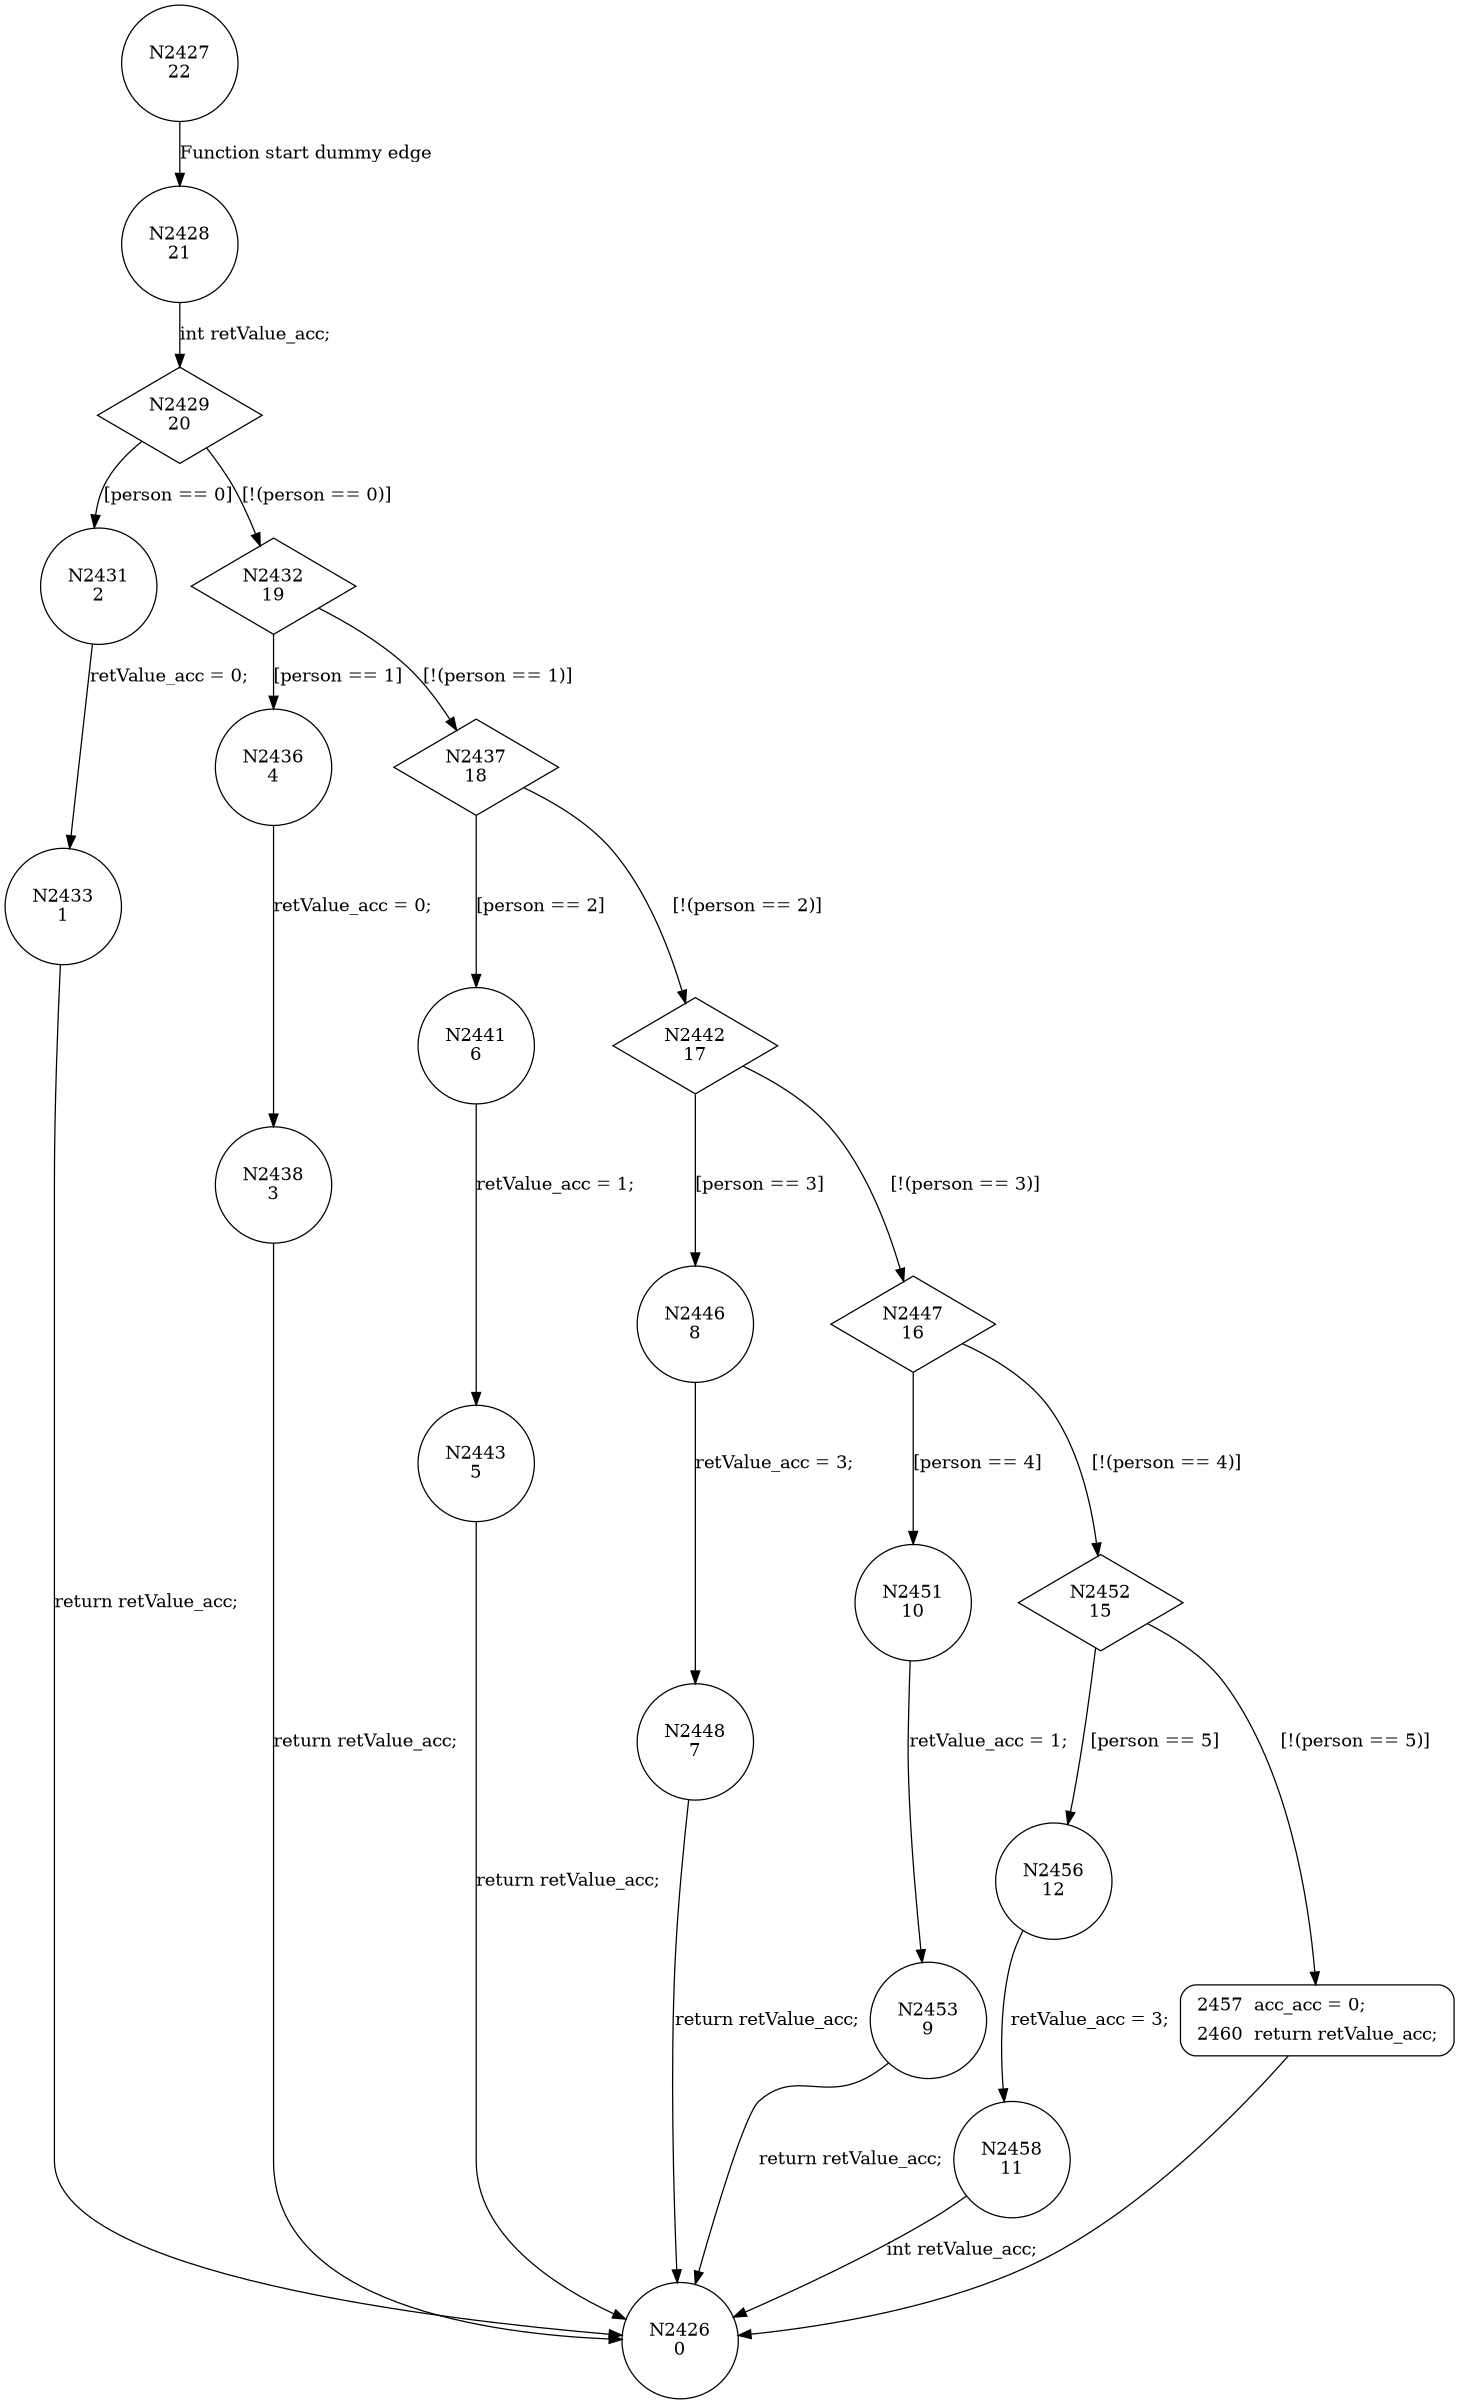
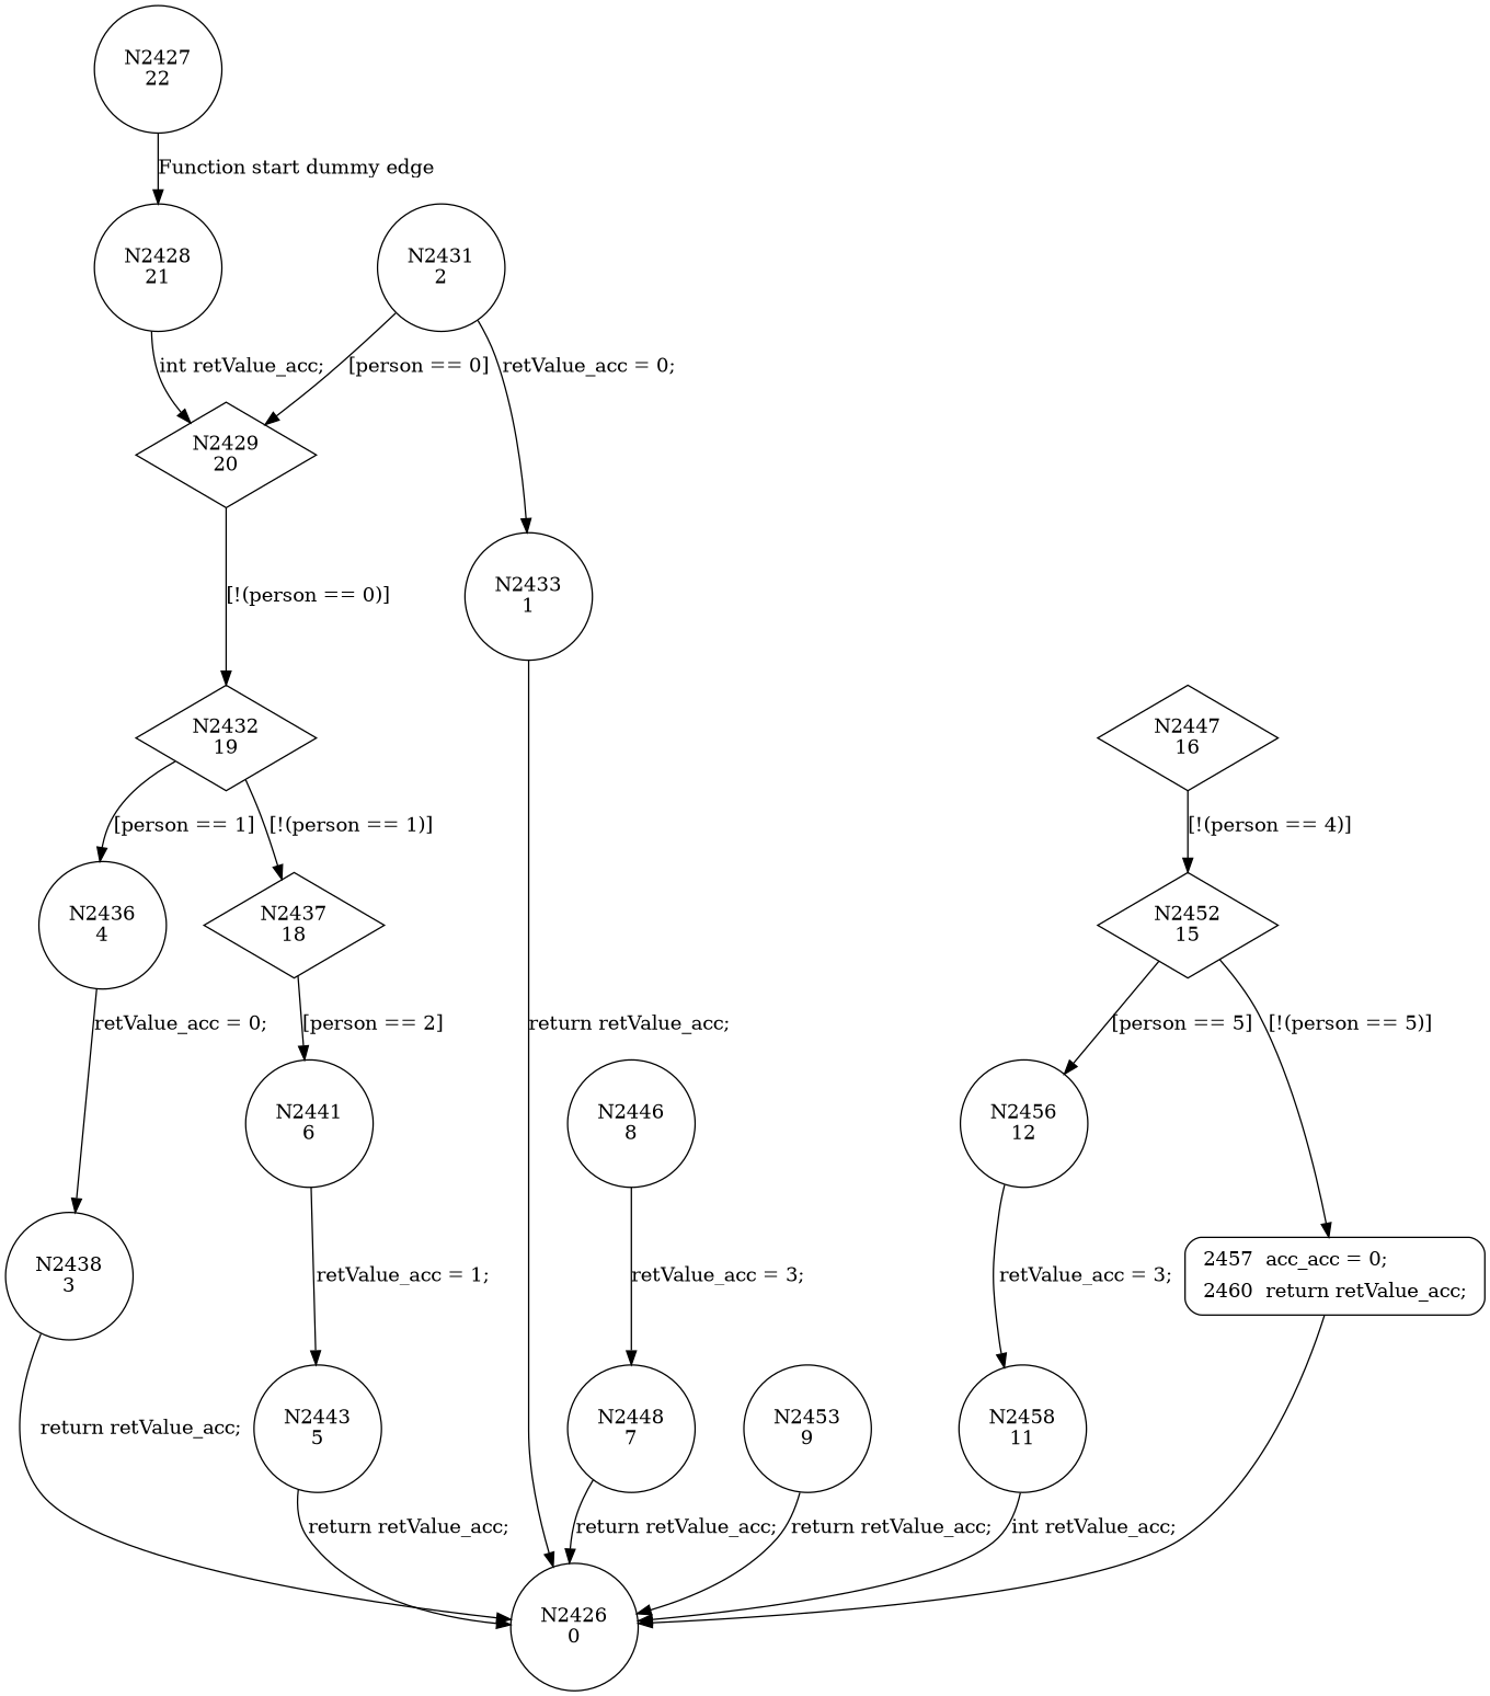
  digraph {
    fontname="DejaVu Serif"
    node [fontname="DejaVu Serif" shape=circle]
    edge [fontname="DejaVu Serif"]
    n1 [label="N2427\n22"]
    n2 [label="N2428\n21"]
    n3 [label="N2429\n20" shape=diamond]
    n4 [label="N2431\n2"]
    n5 [label="N2432\n19" shape=diamond]
    n6 [label="N2433\n1"]
    n7 [label="N2436\n4"]
    n8 [label="N2437\n18" shape=diamond]
    n9 [label="N2426\n0"]
    n10 [label="N2438\n3"]
    n11 [label="N2441\n6"]
-   n12 [label="N2442\n17" shape=diamond]
    n13 [label="N2443\n5"]
    n14 [label="N2446\n8"]
    n15 [label="N2447\n16" shape=diamond]
    n16 [label="N2448\n7"]
-   n17 [label="N2451\n10"]
    n18 [label="N2452\n15" shape=diamond]
    n19 [label="N2453\n9"]
    n20 [label="N2456\n12"]
    n21 [fillcolor=white label=<<table border="0" cellborder="0" cellpadding="3" bgcolor="white"><tr><td align="right">2457</td><td align="left">acc_acc = 0;</td></tr><tr><td align="right">2460</td><td align="left">return retValue_acc;</td></tr></table>> penwidth=1 shape=Mrecord style="filled,bold"]
    n22 [label="N2458\n11"]
    n1 -> n2 [label="Function start dummy edge"]
    n2 -> n3 [label="int retValue_acc;"]
-   n3 -> n4 [label="[person == 0]"]
+   n4 -> n3 [label="[person == 0]"]
    n3 -> n5 [label="[!(person == 0)]"]
    n4 -> n6 [label="retValue_acc = 0;"]
    n5 -> n7 [label="[person == 1]"]
    n5 -> n8 [label="[!(person == 1)]"]
    n6 -> n9 [label="return retValue_acc;"]
    n7 -> n10 [label="retValue_acc = 0;"]
    n8 -> n11 [label="[person == 2]"]
-   n8 -> n12 [label="[!(person == 2)]"]
    n10 -> n9 [label="return retValue_acc;"]
    n11 -> n13 [label="retValue_acc = 1;"]
-   n12 -> n14 [label="[person == 3]"]
-   n12 -> n15 [label="[!(person == 3)]"]
    n13 -> n9 [label="return retValue_acc;"]
    n14 -> n16 [label="retValue_acc = 3;"]
-   n15 -> n17 [label="[person == 4]"]
    n15 -> n18 [label="[!(person == 4)]"]
    n16 -> n9 [label="return retValue_acc;"]
-   n17 -> n19 [label="retValue_acc = 1;"]
    n18 -> n20 [label="[person == 5]"]
    n18 -> n21 [label="[!(person == 5)]"]
    n19 -> n9 [label="return retValue_acc;"]
    n20 -> n22 [label="retValue_acc = 3;"]
    n21 -> n9
    n22 -> n9 [label="int retValue_acc;"]
  }
